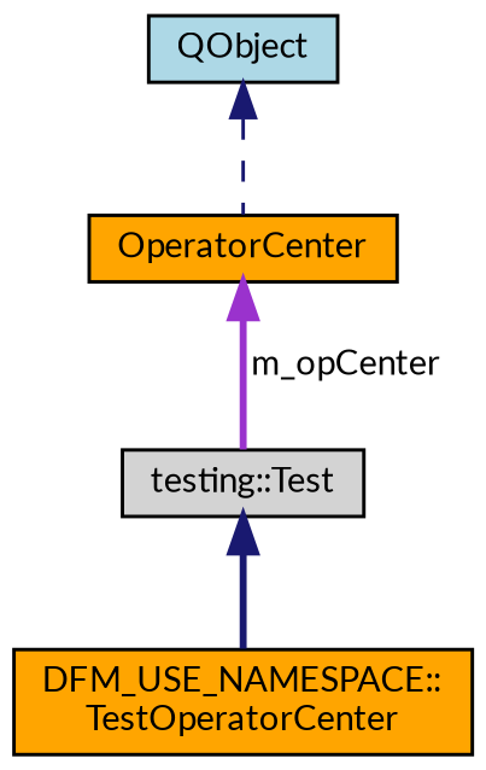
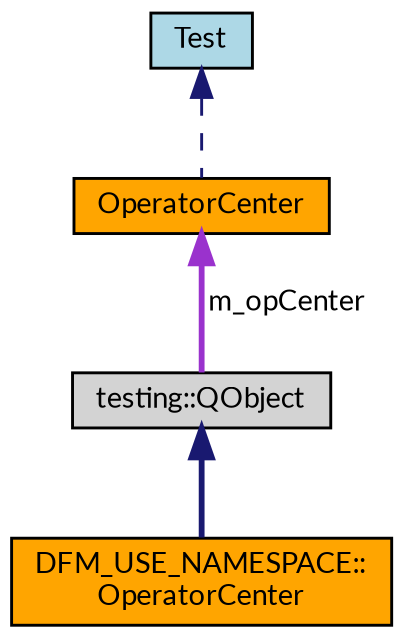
  digraph {
    fontname=Lato
    node [color=black fillcolor=orange fontname=Lato fontsize=10 shape=record style=filled]
    edge [color=midnightblue dir=back fontname=Lato fontsize=10 labelfontname=Helvetica labelfontsize=10 style=bold]
-   n1 [fontcolor=black height=0.2 label="DFM_USE_NAMESPACE::\lTestOperatorCenter" width=0.4]
-   n2 [fillcolor=lightgrey height=0.2 label="testing::Test" width=0.4]
+   n1 [fontcolor=black height=0.2 label="DFM_USE_NAMESPACE::\lOperatorCenter" width=0.4]
+   n2 [fillcolor=lightgrey height=0.2 label="testing::QObject" width=0.4]
    n3 [height=0.2 label=OperatorCenter width=0.4]
-   n4 [fillcolor=lightblue height=0.2 label=QObject width=0.4]
+   n4 [fillcolor=lightblue height=0.2 label=Test width=0.4]
    n2 -> n1
    n3 -> n2 [color=darkorchid3 label=" m_opCenter"]
    n4 -> n3 [style=dashed]
  }
